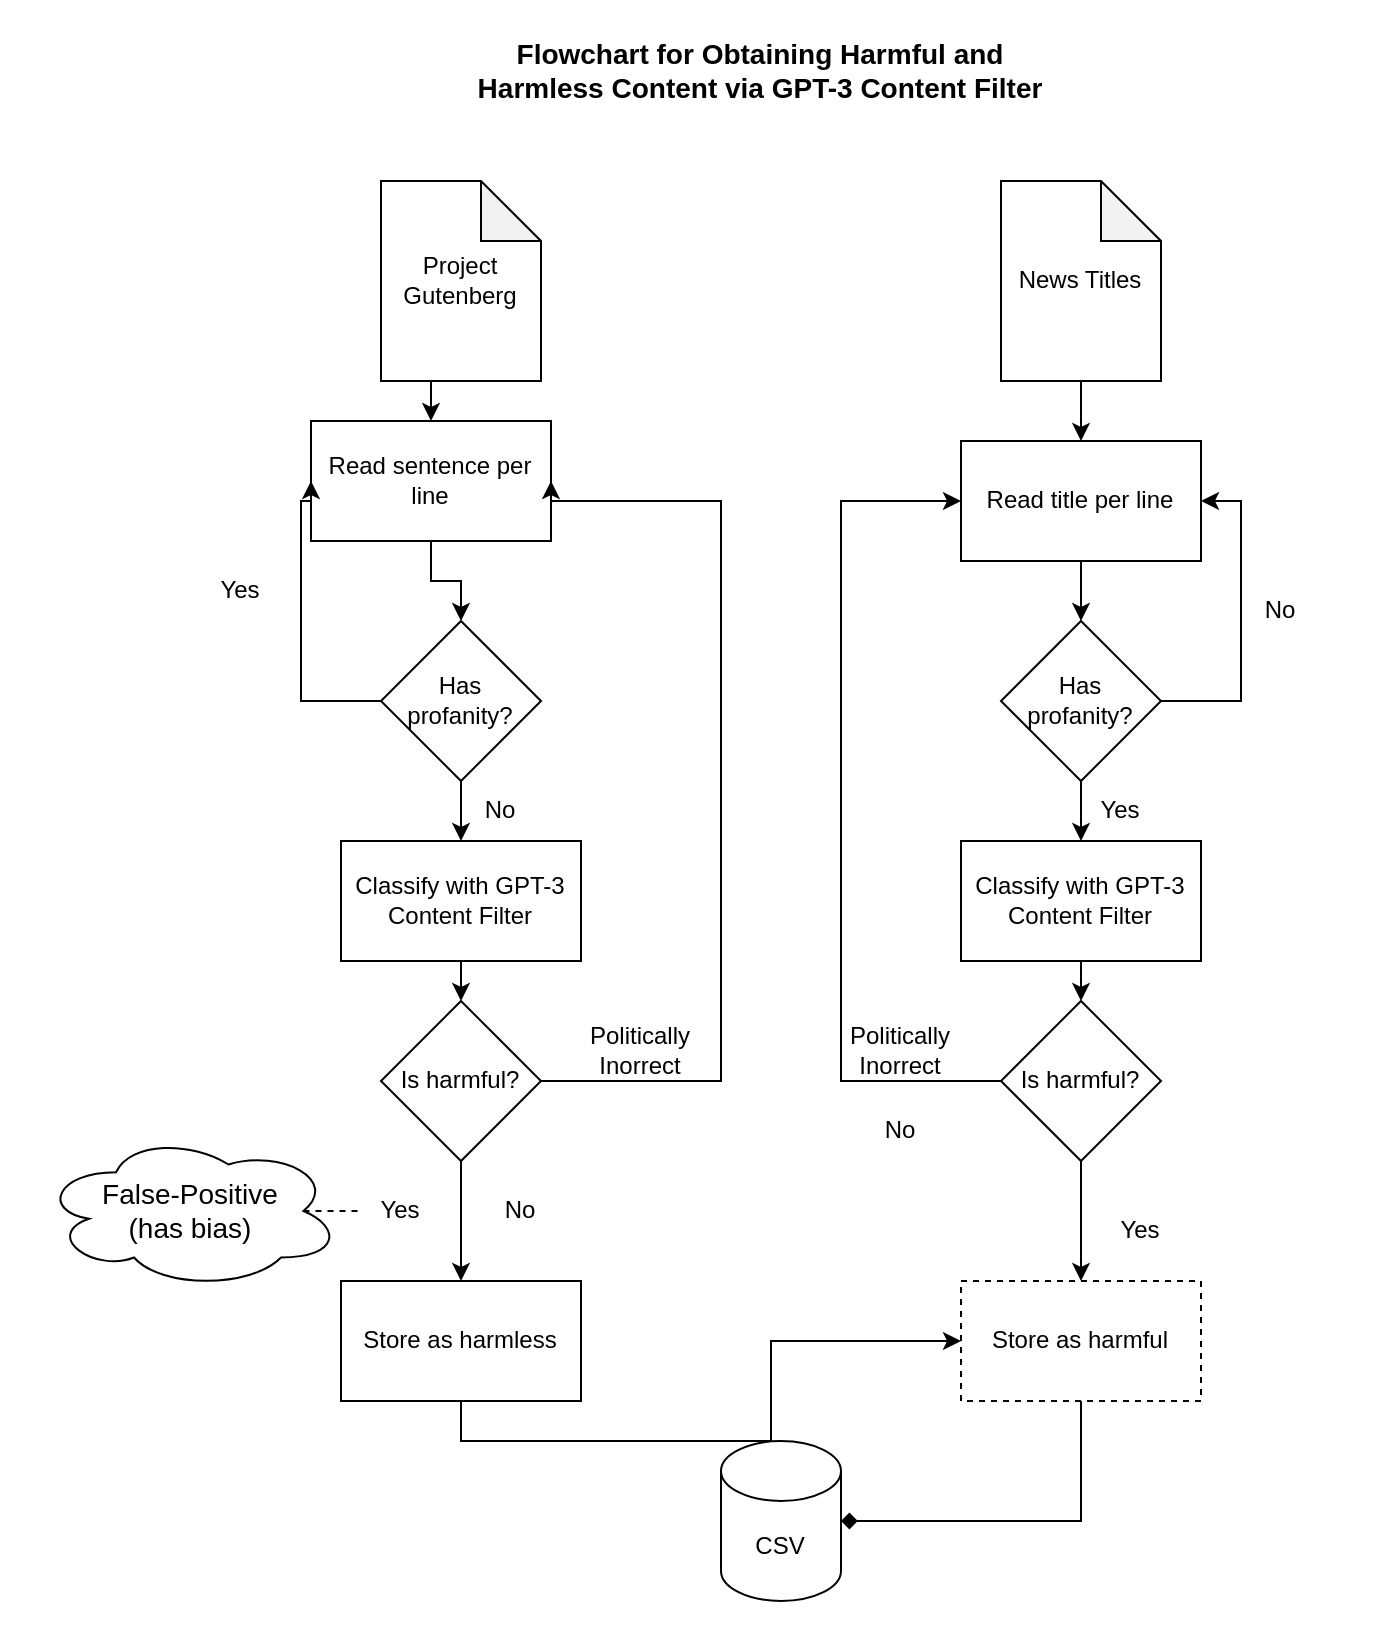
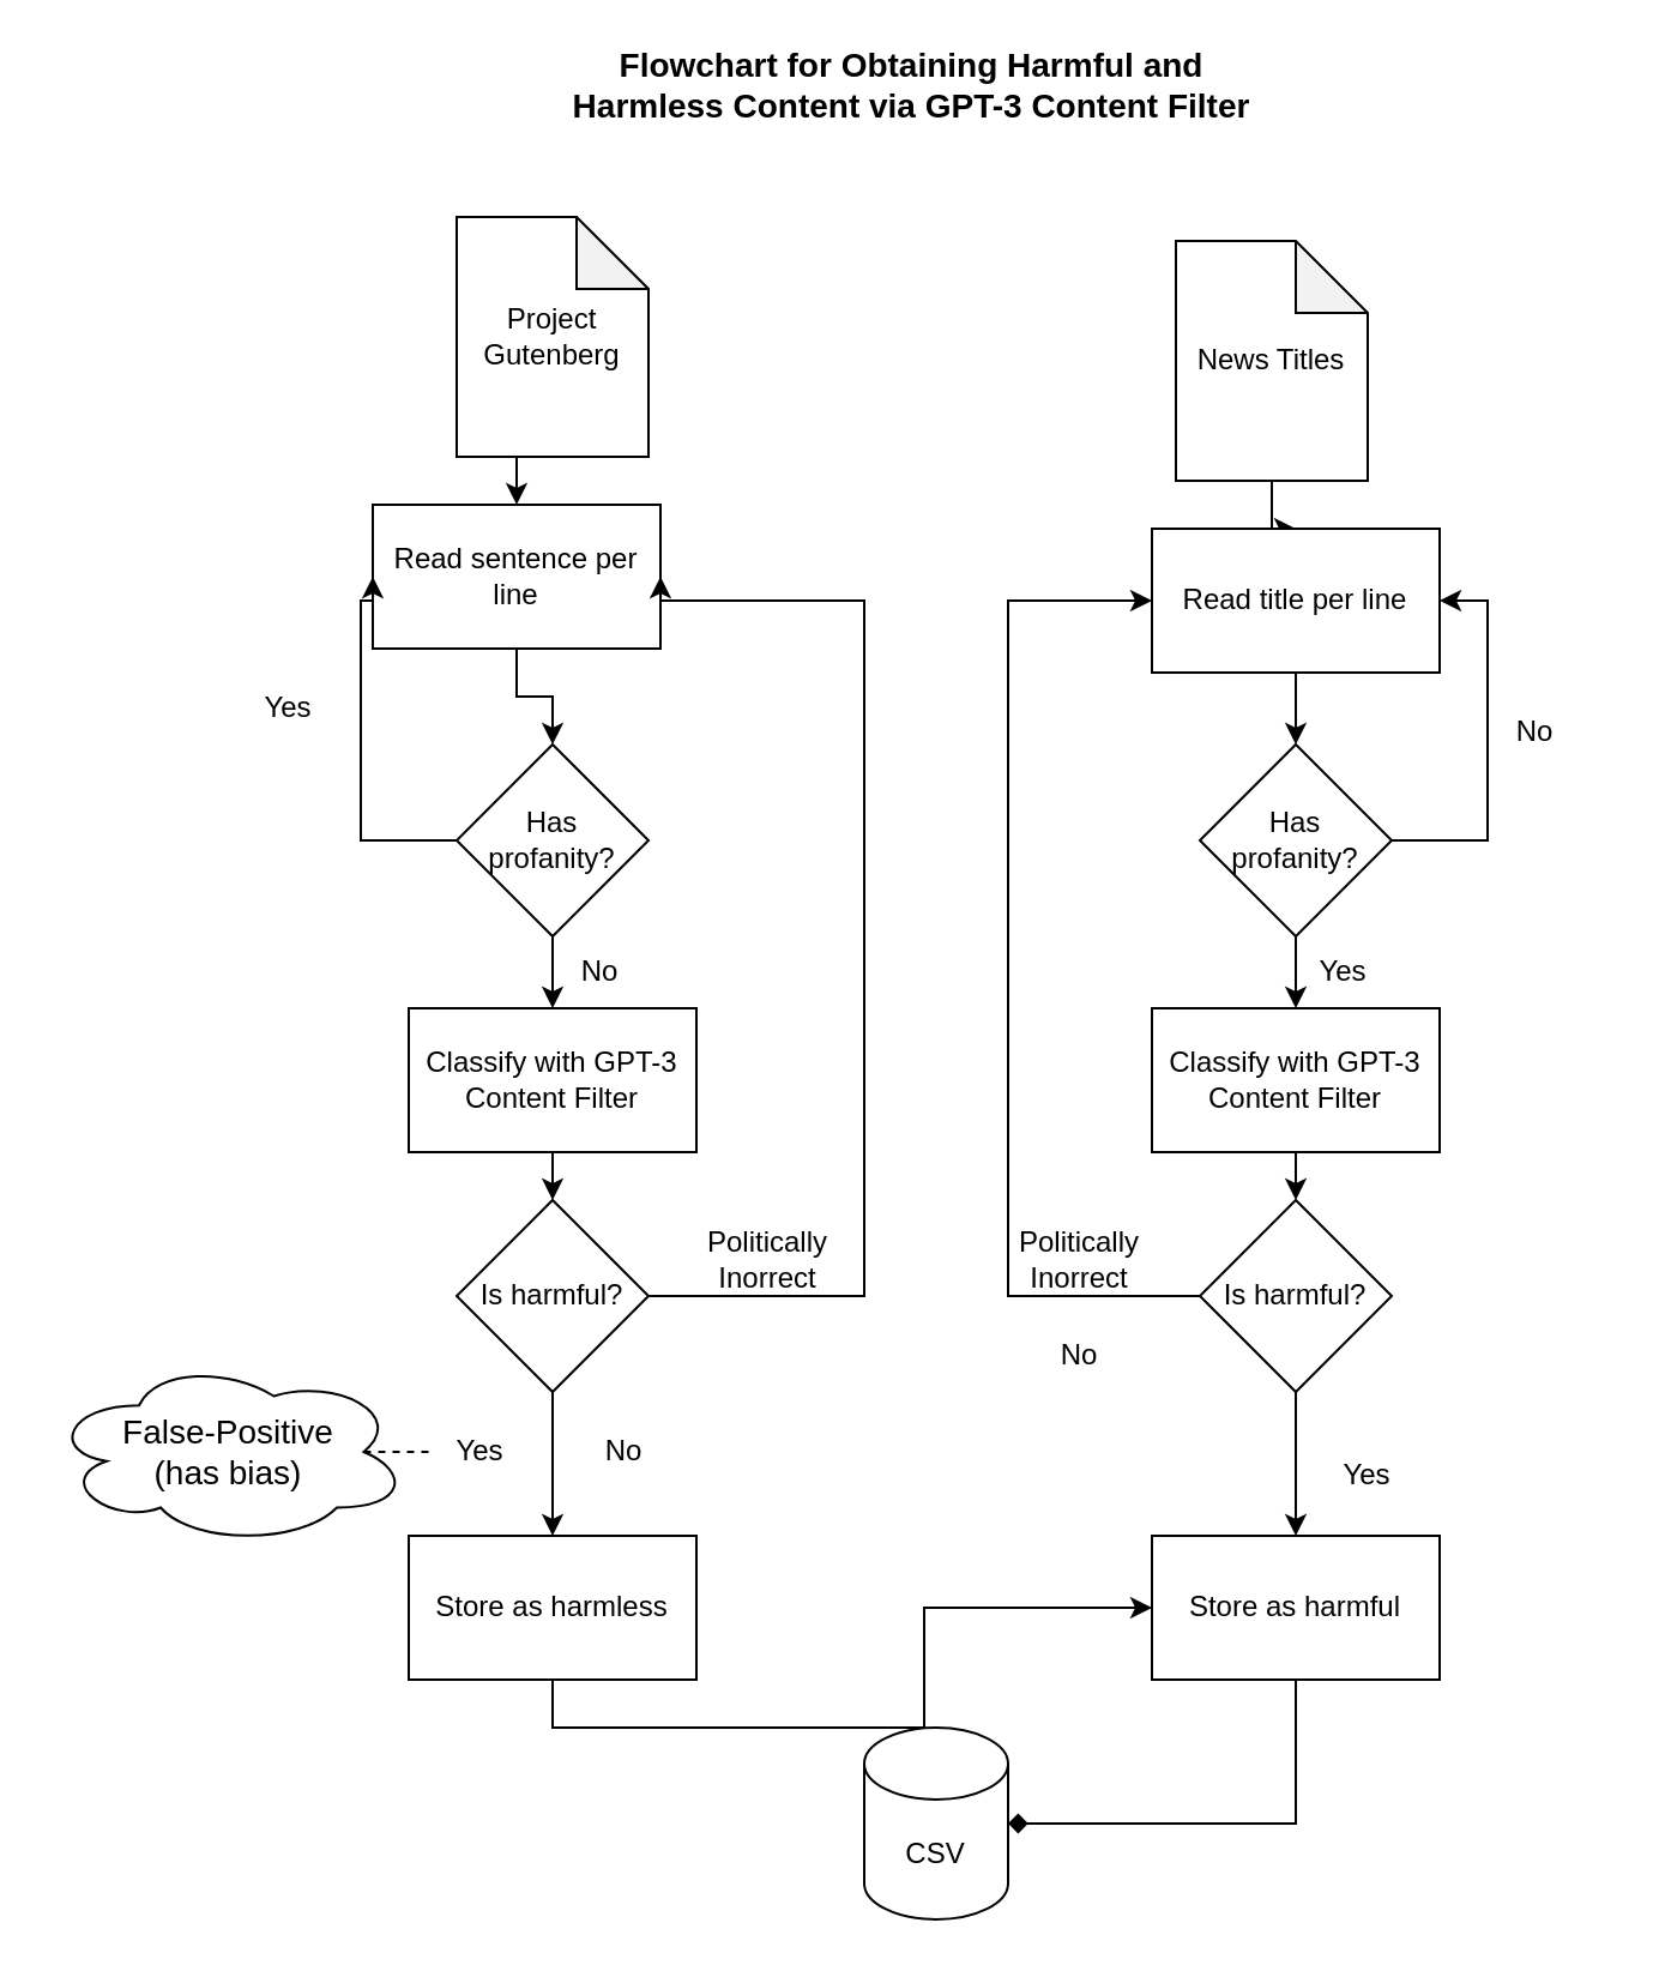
  <mxCell id="0" />
  <mxCell id="1" parent="0" />
  <mxCell id="2" style="edgeStyle=orthogonalEdgeStyle;rounded=0;orthogonalLoop=1;jettySize=auto;html=1;exitX=0.5;exitY=1;exitDx=0;exitDy=0;exitPerimeter=0;entryX=0.5;entryY=0;entryDx=0;entryDy=0;" edge="1" parent="1" source="3" target="7"><mxGeometry relative="1" as="geometry" /></mxCell>
  <mxCell id="3" value="Project Gutenberg" style="shape=note;whiteSpace=wrap;html=1;backgroundOutline=1;darkOpacity=0.05;" vertex="1" parent="1"><mxGeometry x="190" y="90" width="80" height="100" as="geometry" /></mxCell>
  <mxCell id="4" style="edgeStyle=orthogonalEdgeStyle;rounded=0;orthogonalLoop=1;jettySize=auto;html=1;exitX=0.5;exitY=1;exitDx=0;exitDy=0;exitPerimeter=0;" edge="1" parent="1" source="5" target="9"><mxGeometry relative="1" as="geometry" /></mxCell>
- <mxCell id="5" value="News Titles" style="shape=note;whiteSpace=wrap;html=1;backgroundOutline=1;darkOpacity=0.05;" vertex="1" parent="1"><mxGeometry x="500" y="90" width="80" height="100" as="geometry" /></mxCell>
+ <mxCell id="5" value="News Titles" style="shape=note;whiteSpace=wrap;html=1;backgroundOutline=1;darkOpacity=0.05;" vertex="1" parent="1"><mxGeometry x="490" y="100" width="80" height="100" as="geometry" /></mxCell>
  <mxCell id="6" style="edgeStyle=orthogonalEdgeStyle;rounded=0;orthogonalLoop=1;jettySize=auto;html=1;exitX=0.5;exitY=1;exitDx=0;exitDy=0;entryX=0.5;entryY=0;entryDx=0;entryDy=0;" edge="1" parent="1" source="7" target="12"><mxGeometry relative="1" as="geometry" /></mxCell>
  <mxCell id="7" value="Read sentence per line" style="rounded=0;whiteSpace=wrap;html=1;" vertex="1" parent="1"><mxGeometry x="155" y="210" width="120" height="60" as="geometry" /></mxCell>
  <mxCell id="8" style="edgeStyle=orthogonalEdgeStyle;rounded=0;orthogonalLoop=1;jettySize=auto;html=1;exitX=0.5;exitY=1;exitDx=0;exitDy=0;entryX=0.5;entryY=0;entryDx=0;entryDy=0;" edge="1" parent="1" source="9" target="15"><mxGeometry relative="1" as="geometry" /></mxCell>
  <mxCell id="9" value="Read title per line" style="rounded=0;whiteSpace=wrap;html=1;" vertex="1" parent="1"><mxGeometry x="480" y="220" width="120" height="60" as="geometry" /></mxCell>
  <mxCell id="10" style="edgeStyle=orthogonalEdgeStyle;rounded=0;orthogonalLoop=1;jettySize=auto;html=1;entryX=0;entryY=0.5;entryDx=0;entryDy=0;" edge="1" parent="1" source="12" target="7"><mxGeometry relative="1" as="geometry"><Array as="points"><mxPoint x="150" y="350" /><mxPoint x="150" y="250" /></Array></mxGeometry></mxCell>
  <mxCell id="11" style="edgeStyle=orthogonalEdgeStyle;rounded=0;orthogonalLoop=1;jettySize=auto;html=1;exitX=0.5;exitY=1;exitDx=0;exitDy=0;entryX=0.5;entryY=0;entryDx=0;entryDy=0;" edge="1" parent="1" source="12" target="17"><mxGeometry relative="1" as="geometry" /></mxCell>
  <mxCell id="12" value="Has&lt;br&gt;profanity?" style="rhombus;whiteSpace=wrap;html=1;" vertex="1" parent="1"><mxGeometry x="190" y="310" width="80" height="80" as="geometry" /></mxCell>
  <mxCell id="13" style="edgeStyle=orthogonalEdgeStyle;rounded=0;orthogonalLoop=1;jettySize=auto;html=1;exitX=1;exitY=0.5;exitDx=0;exitDy=0;entryX=1;entryY=0.5;entryDx=0;entryDy=0;" edge="1" parent="1" source="15" target="9"><mxGeometry relative="1" as="geometry"><Array as="points"><mxPoint x="620" y="350" /><mxPoint x="620" y="250" /></Array></mxGeometry></mxCell>
  <mxCell id="14" style="edgeStyle=orthogonalEdgeStyle;rounded=0;orthogonalLoop=1;jettySize=auto;html=1;exitX=0.5;exitY=1;exitDx=0;exitDy=0;entryX=0.5;entryY=0;entryDx=0;entryDy=0;" edge="1" parent="1" source="15" target="19"><mxGeometry relative="1" as="geometry" /></mxCell>
  <mxCell id="15" value="Has&lt;br&gt;profanity?" style="rhombus;whiteSpace=wrap;html=1;" vertex="1" parent="1"><mxGeometry x="500" y="310" width="80" height="80" as="geometry" /></mxCell>
  <mxCell id="16" style="edgeStyle=orthogonalEdgeStyle;rounded=0;orthogonalLoop=1;jettySize=auto;html=1;exitX=0.5;exitY=1;exitDx=0;exitDy=0;entryX=0.5;entryY=0;entryDx=0;entryDy=0;" edge="1" parent="1" source="17" target="22"><mxGeometry relative="1" as="geometry" /></mxCell>
  <mxCell id="17" value="Classify with GPT-3 Content Filter" style="rounded=0;whiteSpace=wrap;html=1;" vertex="1" parent="1"><mxGeometry x="170" y="420" width="120" height="60" as="geometry" /></mxCell>
  <mxCell id="18" style="edgeStyle=orthogonalEdgeStyle;rounded=0;orthogonalLoop=1;jettySize=auto;html=1;exitX=0.5;exitY=1;exitDx=0;exitDy=0;entryX=0.5;entryY=0;entryDx=0;entryDy=0;" edge="1" parent="1" source="19" target="25"><mxGeometry relative="1" as="geometry" /></mxCell>
  <mxCell id="19" value="Classify with GPT-3 Content Filter" style="rounded=0;whiteSpace=wrap;html=1;" vertex="1" parent="1"><mxGeometry x="480" y="420" width="120" height="60" as="geometry" /></mxCell>
  <mxCell id="20" style="edgeStyle=orthogonalEdgeStyle;rounded=0;orthogonalLoop=1;jettySize=auto;html=1;exitX=0.5;exitY=1;exitDx=0;exitDy=0;" edge="1" parent="1" source="22" target="31"><mxGeometry relative="1" as="geometry" /></mxCell>
  <mxCell id="21" style="edgeStyle=orthogonalEdgeStyle;rounded=0;orthogonalLoop=1;jettySize=auto;html=1;exitX=1;exitY=0.5;exitDx=0;exitDy=0;entryX=1;entryY=0.5;entryDx=0;entryDy=0;" edge="1" parent="1" source="22" target="7"><mxGeometry relative="1" as="geometry"><Array as="points"><mxPoint x="360" y="540" /><mxPoint x="360" y="250" /></Array></mxGeometry></mxCell>
  <mxCell id="22" value="Is harmful?" style="rhombus;whiteSpace=wrap;html=1;" vertex="1" parent="1"><mxGeometry x="190" y="500" width="80" height="80" as="geometry" /></mxCell>
  <mxCell id="23" style="edgeStyle=orthogonalEdgeStyle;rounded=0;orthogonalLoop=1;jettySize=auto;html=1;exitX=0.5;exitY=1;exitDx=0;exitDy=0;entryX=0.5;entryY=0;entryDx=0;entryDy=0;" edge="1" parent="1" source="25" target="33"><mxGeometry relative="1" as="geometry" /></mxCell>
  <mxCell id="24" style="edgeStyle=orthogonalEdgeStyle;rounded=0;orthogonalLoop=1;jettySize=auto;html=1;entryX=0;entryY=0.5;entryDx=0;entryDy=0;" edge="1" parent="1" source="25" target="9"><mxGeometry relative="1" as="geometry"><Array as="points"><mxPoint x="420" y="540" /><mxPoint x="420" y="250" /></Array></mxGeometry></mxCell>
  <mxCell id="25" value="Is harmful?" style="rhombus;whiteSpace=wrap;html=1;" vertex="1" parent="1"><mxGeometry x="500" y="500" width="80" height="80" as="geometry" /></mxCell>
  <mxCell id="26" value="Yes" style="text;html=1;strokeColor=none;fillColor=none;align=center;verticalAlign=middle;whiteSpace=wrap;rounded=0;" vertex="1" parent="1"><mxGeometry x="90" y="280" width="60" height="30" as="geometry" /></mxCell>
  <mxCell id="27" value="Yes" style="text;html=1;strokeColor=none;fillColor=none;align=center;verticalAlign=middle;whiteSpace=wrap;rounded=0;" vertex="1" parent="1"><mxGeometry x="530" y="390" width="60" height="30" as="geometry" /></mxCell>
  <mxCell id="28" value="No" style="text;html=1;strokeColor=none;fillColor=none;align=center;verticalAlign=middle;whiteSpace=wrap;rounded=0;" vertex="1" parent="1"><mxGeometry x="220" y="390" width="60" height="30" as="geometry" /></mxCell>
  <mxCell id="29" value="No" style="text;html=1;strokeColor=none;fillColor=none;align=center;verticalAlign=middle;whiteSpace=wrap;rounded=0;" vertex="1" parent="1"><mxGeometry x="610" y="290" width="60" height="30" as="geometry" /></mxCell>
  <mxCell id="30" style="edgeStyle=orthogonalEdgeStyle;rounded=0;orthogonalLoop=1;jettySize=auto;html=1;exitX=0.5;exitY=1;exitDx=0;exitDy=0;" edge="1" parent="1" source="31" target="33"><mxGeometry relative="1" as="geometry" /></mxCell>
  <mxCell id="31" value="Store as harmless" style="rounded=0;whiteSpace=wrap;html=1;" vertex="1" parent="1"><mxGeometry x="170" y="640" width="120" height="60" as="geometry" /></mxCell>
  <mxCell id="32" style="edgeStyle=orthogonalEdgeStyle;rounded=0;orthogonalLoop=1;jettySize=auto;html=1;exitX=0.5;exitY=1;exitDx=0;exitDy=0;entryX=1;entryY=0.5;entryDx=0;entryDy=0;entryPerimeter=0;endArrow=diamond;" edge="1" parent="1" source="33" target="39"><mxGeometry relative="1" as="geometry" /></mxCell>
- <mxCell id="33" value="Store as harmful" style="rounded=0;whiteSpace=wrap;html=1;dashed=1;" vertex="1" parent="1"><mxGeometry x="480" y="640" width="120" height="60" as="geometry" /></mxCell>
+ <mxCell id="33" value="Store as harmful" style="rounded=0;whiteSpace=wrap;html=1;" vertex="1" parent="1"><mxGeometry x="480" y="640" width="120" height="60" as="geometry" /></mxCell>
  <mxCell id="34" value="Politically Inorrect" style="text;html=1;strokeColor=none;fillColor=none;align=center;verticalAlign=middle;whiteSpace=wrap;rounded=0;" vertex="1" parent="1"><mxGeometry x="290" y="510" width="60" height="30" as="geometry" /></mxCell>
  <mxCell id="35" value="Politically Inorrect" style="text;html=1;strokeColor=none;fillColor=none;align=center;verticalAlign=middle;whiteSpace=wrap;rounded=0;" vertex="1" parent="1"><mxGeometry x="420" y="510" width="60" height="30" as="geometry" /></mxCell>
  <mxCell id="36" value="No" style="text;html=1;strokeColor=none;fillColor=none;align=center;verticalAlign=middle;whiteSpace=wrap;rounded=0;" vertex="1" parent="1"><mxGeometry x="420" y="550" width="60" height="30" as="geometry" /></mxCell>
  <mxCell id="37" value="Yes" style="text;html=1;strokeColor=none;fillColor=none;align=center;verticalAlign=middle;whiteSpace=wrap;rounded=0;" vertex="1" parent="1"><mxGeometry x="540" y="600" width="60" height="30" as="geometry" /></mxCell>
  <mxCell id="38" value="Yes" style="text;html=1;strokeColor=none;fillColor=none;align=center;verticalAlign=middle;whiteSpace=wrap;rounded=0;" vertex="1" parent="1"><mxGeometry x="170" y="590" width="60" height="30" as="geometry" /></mxCell>
  <mxCell id="39" value="CSV" style="shape=cylinder3;whiteSpace=wrap;html=1;boundedLbl=1;backgroundOutline=1;size=15;" vertex="1" parent="1"><mxGeometry x="360" y="720" width="60" height="80" as="geometry" /></mxCell>
  <mxCell id="40" value="&lt;font style=&quot;font-size: 14px&quot;&gt;&lt;b&gt;Flowchart for Obtaining Harmful and Harmless Content via GPT-3 Content Filter&lt;/b&gt;&lt;/font&gt;" style="text;html=1;strokeColor=none;fillColor=none;align=center;verticalAlign=middle;whiteSpace=wrap;rounded=0;" vertex="1" parent="1"><mxGeometry x="230" y="20" width="300" height="30" as="geometry" /></mxCell>
  <mxCell id="41" value="False-Positive &lt;br&gt;(has bias)" style="ellipse;shape=cloud;whiteSpace=wrap;html=1;fontSize=14;" vertex="1" parent="1"><mxGeometry x="20" y="566.25" width="150" height="77.5" as="geometry" /></mxCell>
  <mxCell id="42" value="" style="endArrow=none;dashed=1;html=1;rounded=0;fontSize=14;elbow=vertical;exitX=0.875;exitY=0.5;exitDx=0;exitDy=0;exitPerimeter=0;" edge="1" parent="1" source="41"><mxGeometry width="50" height="50" relative="1" as="geometry"><mxPoint x="410" y="790" as="sourcePoint" /><mxPoint x="180" y="605" as="targetPoint" /></mxGeometry></mxCell>
  <mxCell id="43" value="No" style="text;html=1;strokeColor=none;fillColor=none;align=center;verticalAlign=middle;whiteSpace=wrap;rounded=0;" vertex="1" parent="1"><mxGeometry x="240" y="590" width="40" height="30" as="geometry" /></mxCell>
